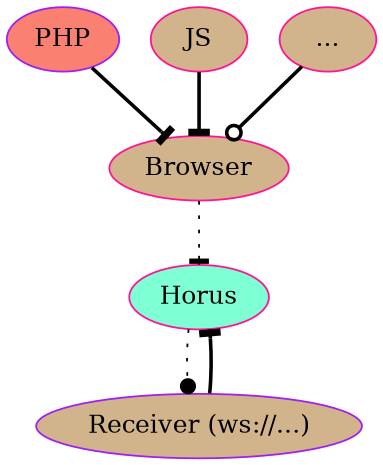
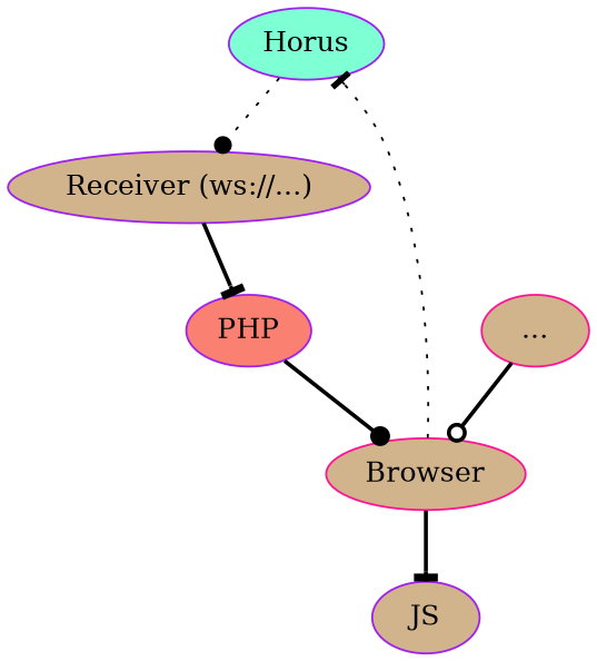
  strict digraph {
    rankdir=TB
    node [color=purple fillcolor=tan style=filled]
    edge [arrowhead=tee style=bold]
-   n1 [color=deeppink fillcolor=aquamarine label=Horus]
+   n1 [fillcolor=aquamarine label=Horus]
    n2 [label="Receiver (ws://...)"]
    n3 [color=deeppink label=Browser]
    n4 [fillcolor=salmon label=PHP]
-   n5 [color=deeppink label=JS]
+   n5 [label=JS]
    n6 [color=deeppink label="..."]
    n1 -> n2 [arrowhead=dot style=dotted]
-   n2 -> n1
+   n2 -> n4
    n3 -> n1 [style=dotted]
-   n4 -> n3
-   n5 -> n3
+   n4 -> n3 [arrowhead=dot]
+   n3 -> n5
    n6 -> n3 [arrowhead=odot]
  }
